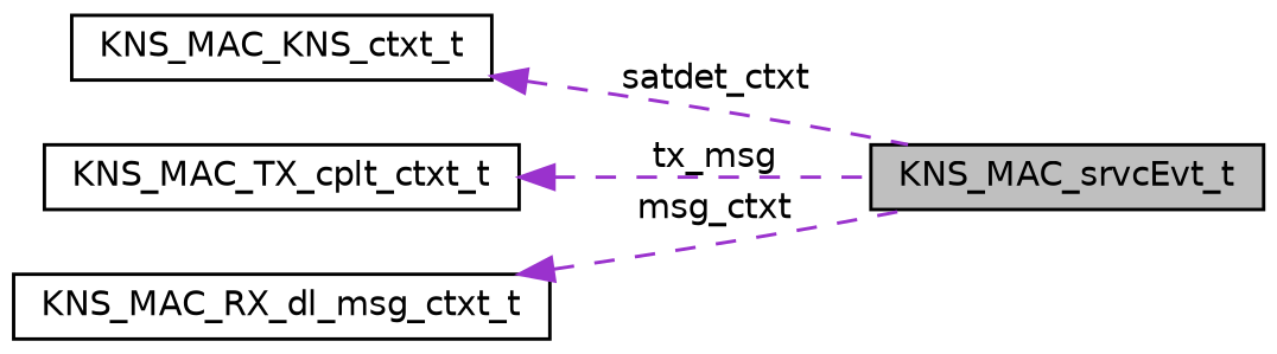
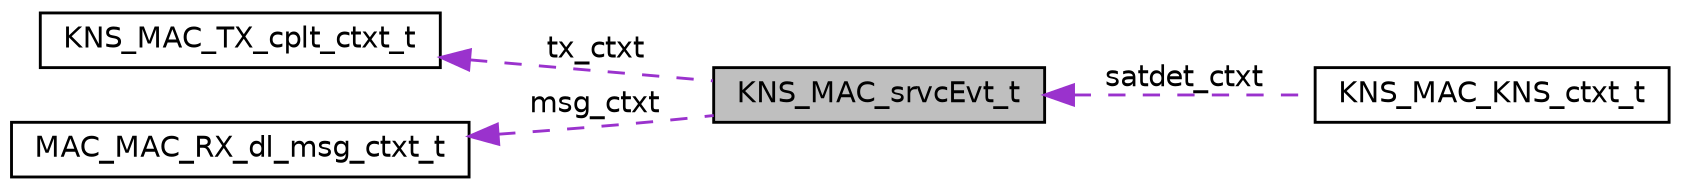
  digraph {
    rankdir=LR
    node [color=black fillcolor=white fontname=Helvetica fontsize=10 shape=record style=filled]
    edge [color=darkorchid3 dir=back fontname=Helvetica fontsize=10 labelfontname=Helvetica labelfontsize=10 style=dashed]
    n1 [fillcolor=grey75 fontcolor=black height=0.2 label=KNS_MAC_srvcEvt_t width=0.4]
    n2 [height=0.2 label=KNS_MAC_KNS_ctxt_t width=0.4]
    n3 [height=0.2 label=KNS_MAC_TX_cplt_ctxt_t width=0.4]
-   n4 [height=0.2 label=KNS_MAC_RX_dl_msg_ctxt_t width=0.4]
-   n2 -> n1 [label=" satdet_ctxt"]
-   n3 -> n1 [label=" tx_msg"]
+   n4 [height=0.2 label=MAC_MAC_RX_dl_msg_ctxt_t width=0.4]
+   n1 -> n2 [label=" satdet_ctxt"]
+   n3 -> n1 [label=" tx_ctxt"]
    n4 -> n1 [label=" msg_ctxt"]
  }
